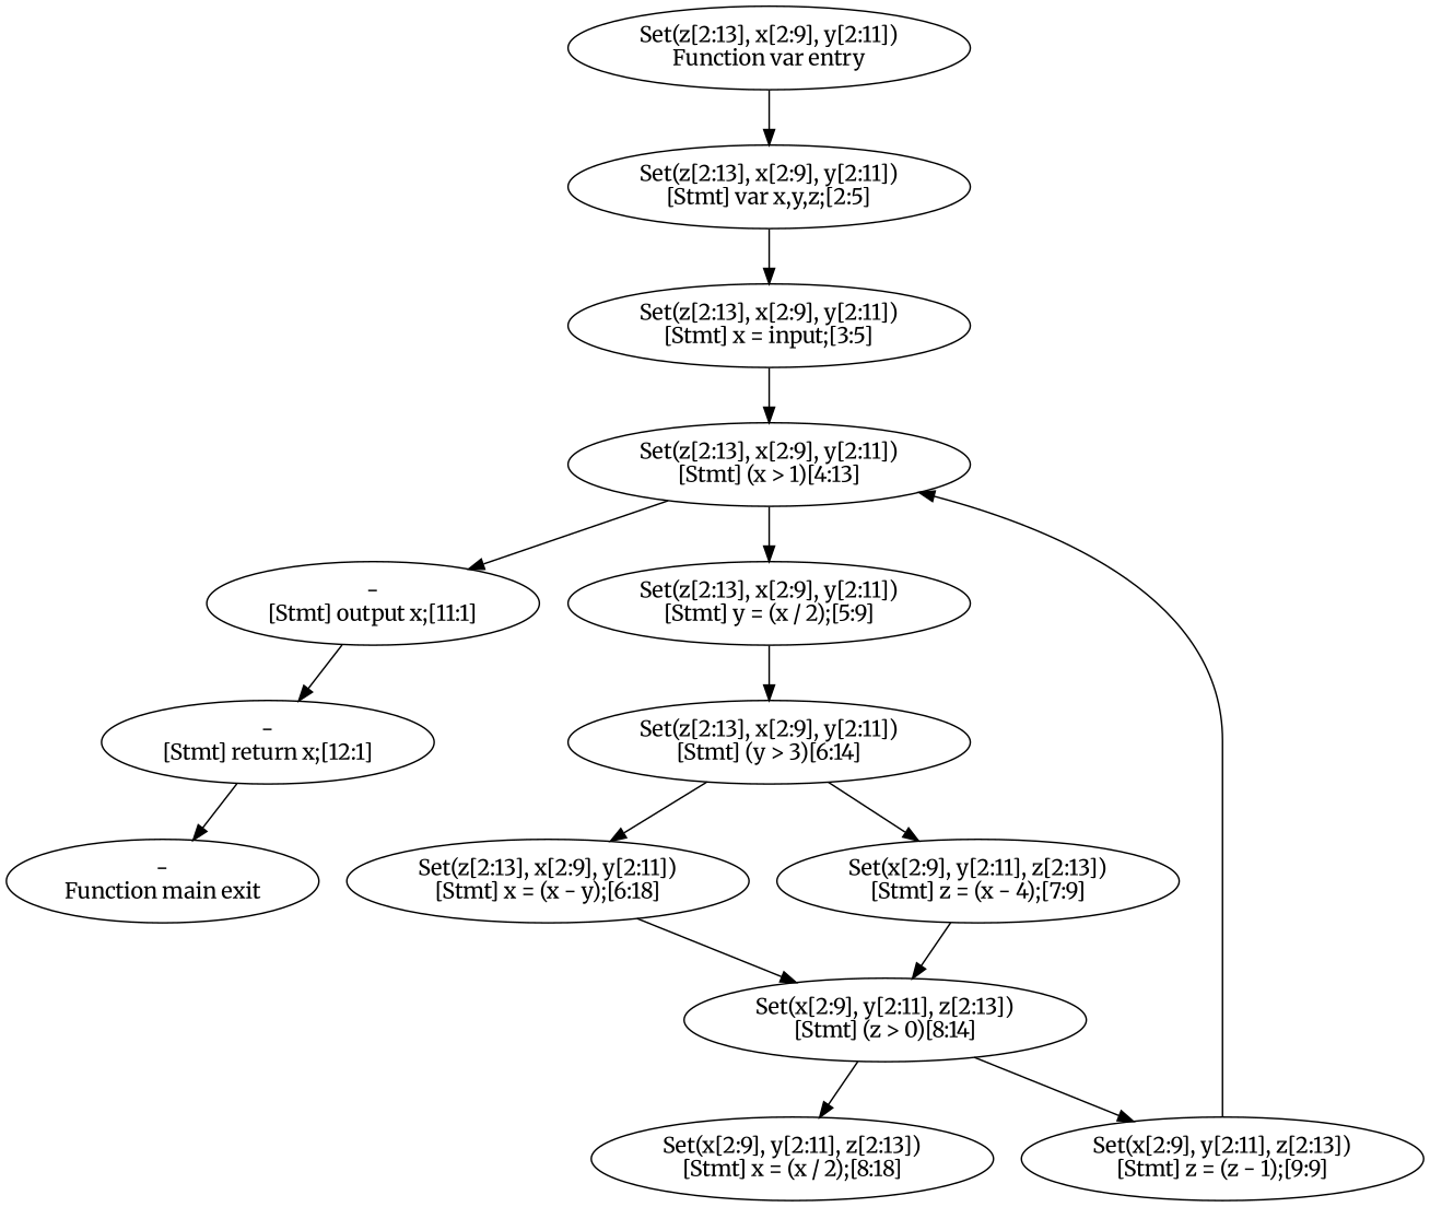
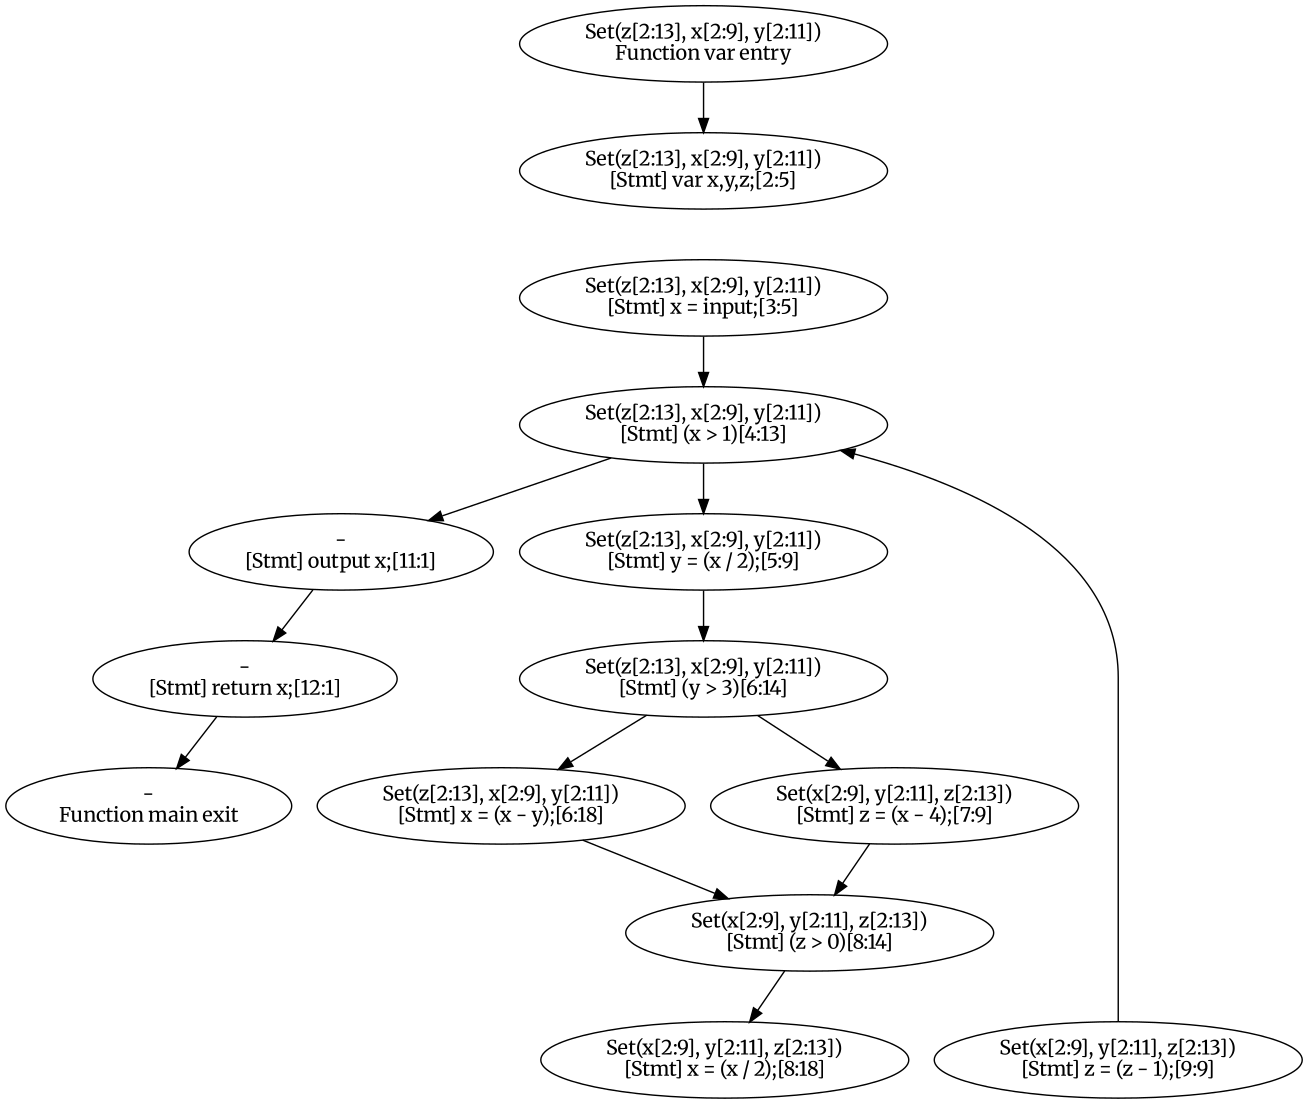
  digraph {
    fontname=Merriweather
    node [fontname=Merriweather]
    edge [fontname=Merriweather]
    n1 [label="Set(z[2:13], x[2:9], y[2:11])\nFunction var entry"]
    n2 [label="Set(z[2:13], x[2:9], y[2:11])\n[Stmt] var x,y,z;[2:5]"]
    n3 [label="Set(z[2:13], x[2:9], y[2:11])\n[Stmt] x = input;[3:5]"]
    n4 [label="-\nFunction main exit"]
    n5 [label="Set(z[2:13], x[2:9], y[2:11])\n[Stmt] (x \> 1)[4:13]"]
    n6 [label="-\n[Stmt] output x;[11:1]"]
    n7 [label="Set(z[2:13], x[2:9], y[2:11])\n[Stmt] y = (x / 2);[5:9]"]
    n8 [label="-\n[Stmt] return x;[12:1]"]
    n9 [label="Set(z[2:13], x[2:9], y[2:11])\n[Stmt] (y \> 3)[6:14]"]
    n10 [label="Set(z[2:13], x[2:9], y[2:11])\n[Stmt] x = (x - y);[6:18]"]
    n11 [label="Set(x[2:9], y[2:11], z[2:13])\n[Stmt] z = (x - 4);[7:9]"]
    n12 [label="Set(x[2:9], y[2:11], z[2:13])\n[Stmt] (z \> 0)[8:14]"]
    n13 [label="Set(x[2:9], y[2:11], z[2:13])\n[Stmt] x = (x / 2);[8:18]"]
    n14 [label="Set(x[2:9], y[2:11], z[2:13])\n[Stmt] z = (z - 1);[9:9]"]
    n1 -> n2
-   n2 -> n3
    n3 -> n5
    n5 -> n6
    n5 -> n7
    n6 -> n8
    n7 -> n9
    n8 -> n4
    n9 -> n10
    n9 -> n11
    n10 -> n12
    n11 -> n12
    n12 -> n13
-   n12 -> n14
    n14 -> n5
  }
